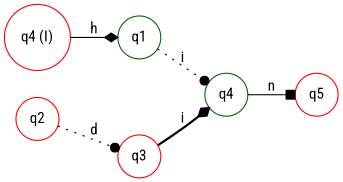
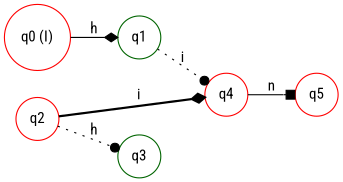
  digraph {
    fontname="Roboto Condensed"
    rankdir=LR
    node [color=red fontname="Roboto Condensed" shape=circle]
    edge [arrowhead=diamond fontname="Roboto Condensed" style=solid]
-   n1 [label="q4 (I)"]
+   n1 [label="q0 (I)"]
    n2 [color=darkgreen label=q1]
-   n3 [color=darkgreen label=q4]
+   n3 [label=q4]
    n4 [label=q2]
-   n5 [label=q3]
+   n5 [color=darkgreen label=q3]
    n6 [label=q5]
    n1 -> n2 [label=h]
    n2 -> n3 [arrowhead=dot label=i style=dotted]
    n3 -> n6 [arrowhead=box label=n]
-   n4 -> n5 [arrowhead=dot label=d style=dotted]
-   n5 -> n3 [label=i style=bold]
+   n4 -> n5 [arrowhead=dot label=h style=dotted]
+   n4 -> n3 [label=i style=bold]
  }
